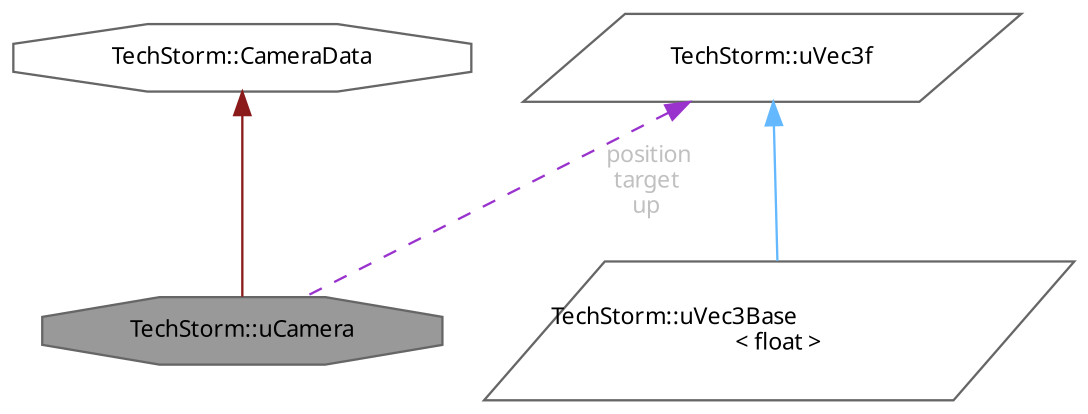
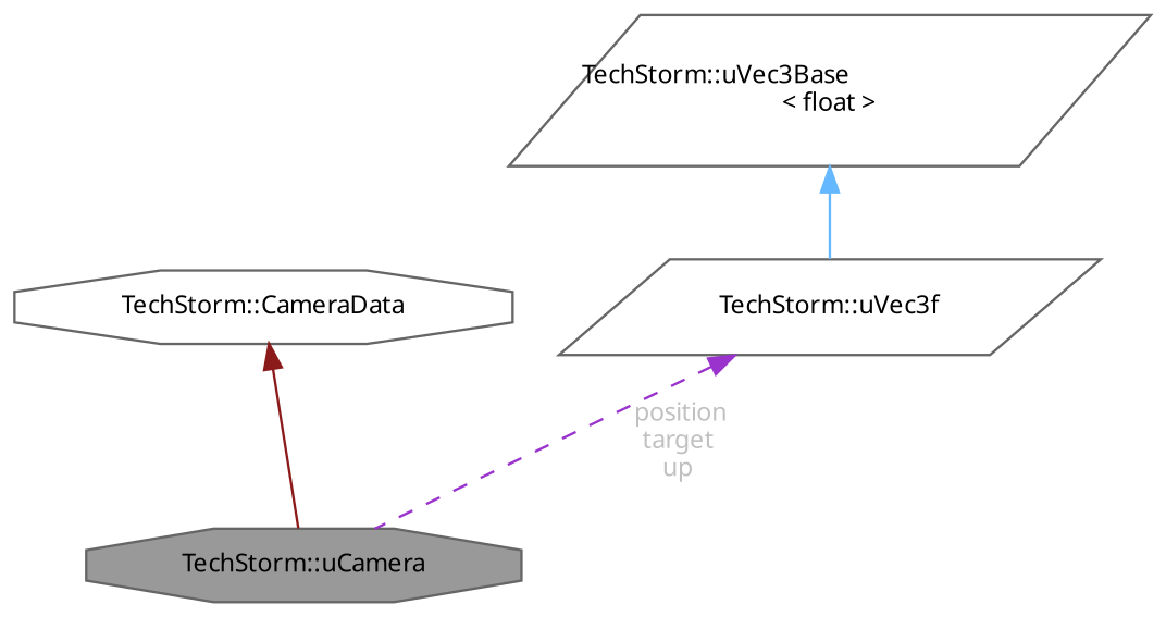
  digraph {
    fontname="Noto Sans"
    node [color=gray40 fillcolor=white fontname="Noto Sans" fontsize=10 shape=octagon style=filled]
    edge [dir=back fontname="Noto Sans" fontsize=10 labelfontname=Helvetica labelfontsize=10 style=solid]
    n1 [fillcolor=grey60 fontcolor=black height=0.2 label="TechStorm::uCamera" width=0.4]
    n2 [height=0.2 label="TechStorm::CameraData" width=0.4]
    n3 [height=0.2 label="TechStorm::uVec3f" shape=parallelogram width=0.4]
    n4 [height=0.2 label="TechStorm::uVec3Base\l\< float \>" shape=parallelogram width=0.4]
    n2 -> n1 [color=firebrick4]
    n3 -> n1 [color=darkorchid3 fontcolor=grey label=" position\ntarget\nup" style=dashed]
-   n3 -> n4 [color=steelblue1]
+   n4 -> n3 [color=steelblue1]
  }
